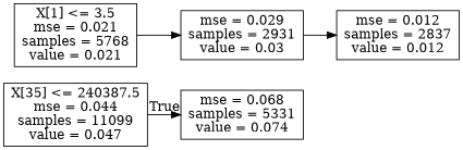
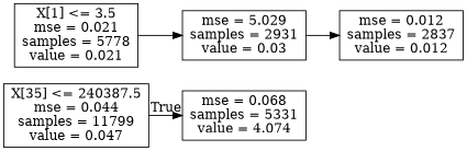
  digraph {
    rankdir=LR
    node [shape=box]
-   n1 [label="X[35] <= 240387.5\nmse = 0.044\nsamples = 11099\nvalue = 0.047"]
-   n2 [label="mse = 0.068\nsamples = 5331\nvalue = 0.074"]
-   n3 [label="X[1] <= 3.5\nmse = 0.021\nsamples = 5768\nvalue = 0.021"]
-   n4 [label="mse = 0.029\nsamples = 2931\nvalue = 0.03"]
+   n1 [label="X[35] <= 240387.5\nmse = 0.044\nsamples = 11799\nvalue = 0.047"]
+   n2 [label="mse = 0.068\nsamples = 5331\nvalue = 4.074"]
+   n3 [label="X[1] <= 3.5\nmse = 0.021\nsamples = 5778\nvalue = 0.021"]
+   n4 [label="mse = 5.029\nsamples = 2931\nvalue = 0.03"]
    n5 [label="mse = 0.012\nsamples = 2837\nvalue = 0.012"]
    n1 -> n2 [headlabel=True labelangle=45 labeldistance=2.5]
    n3 -> n4
    n4 -> n5
  }
